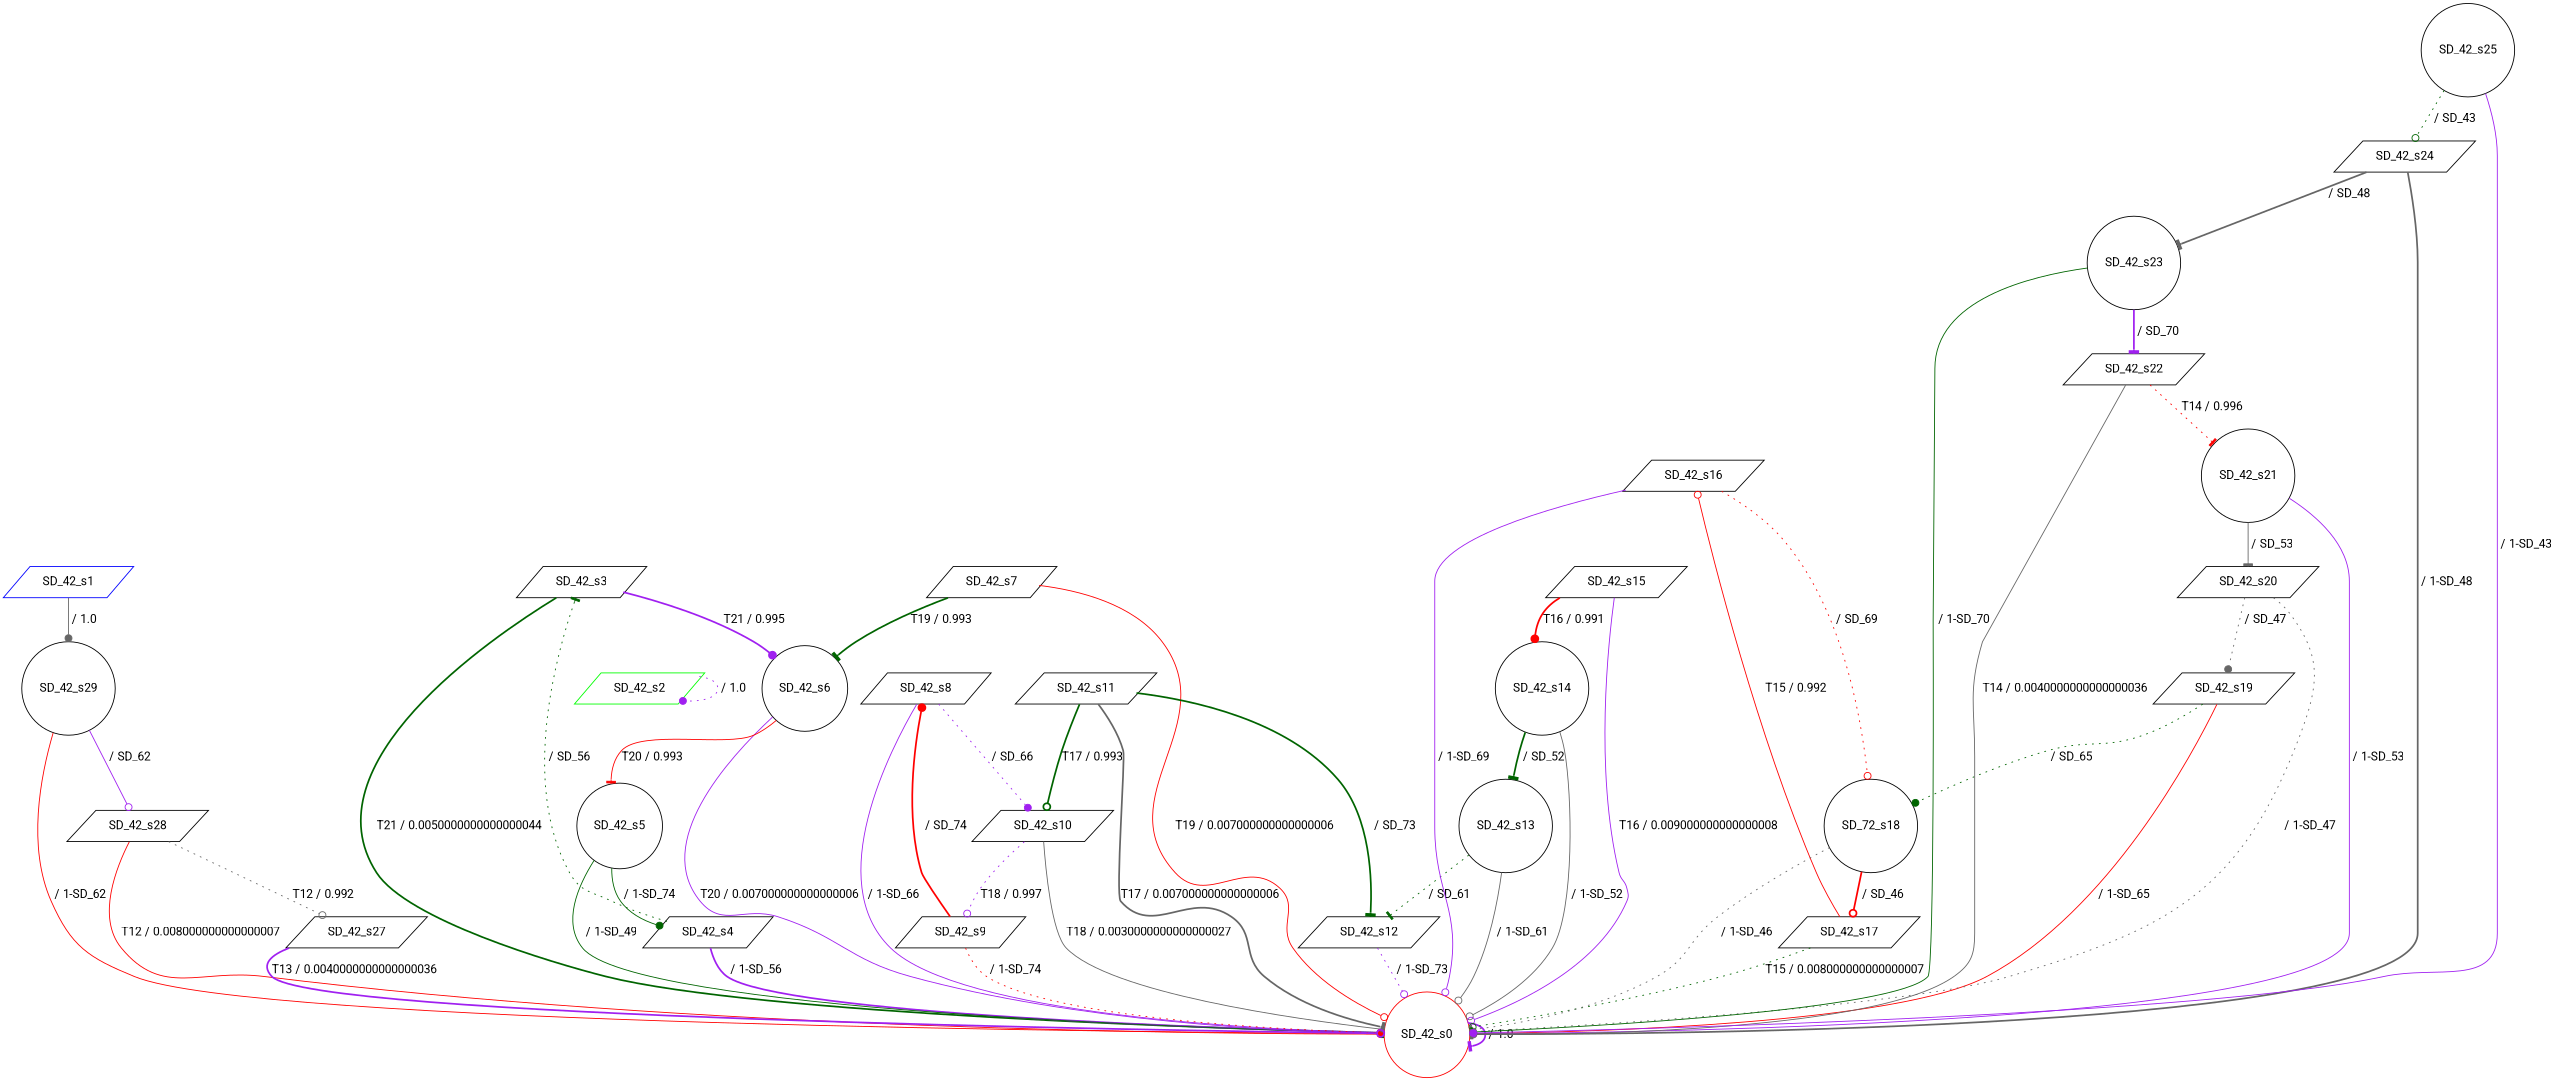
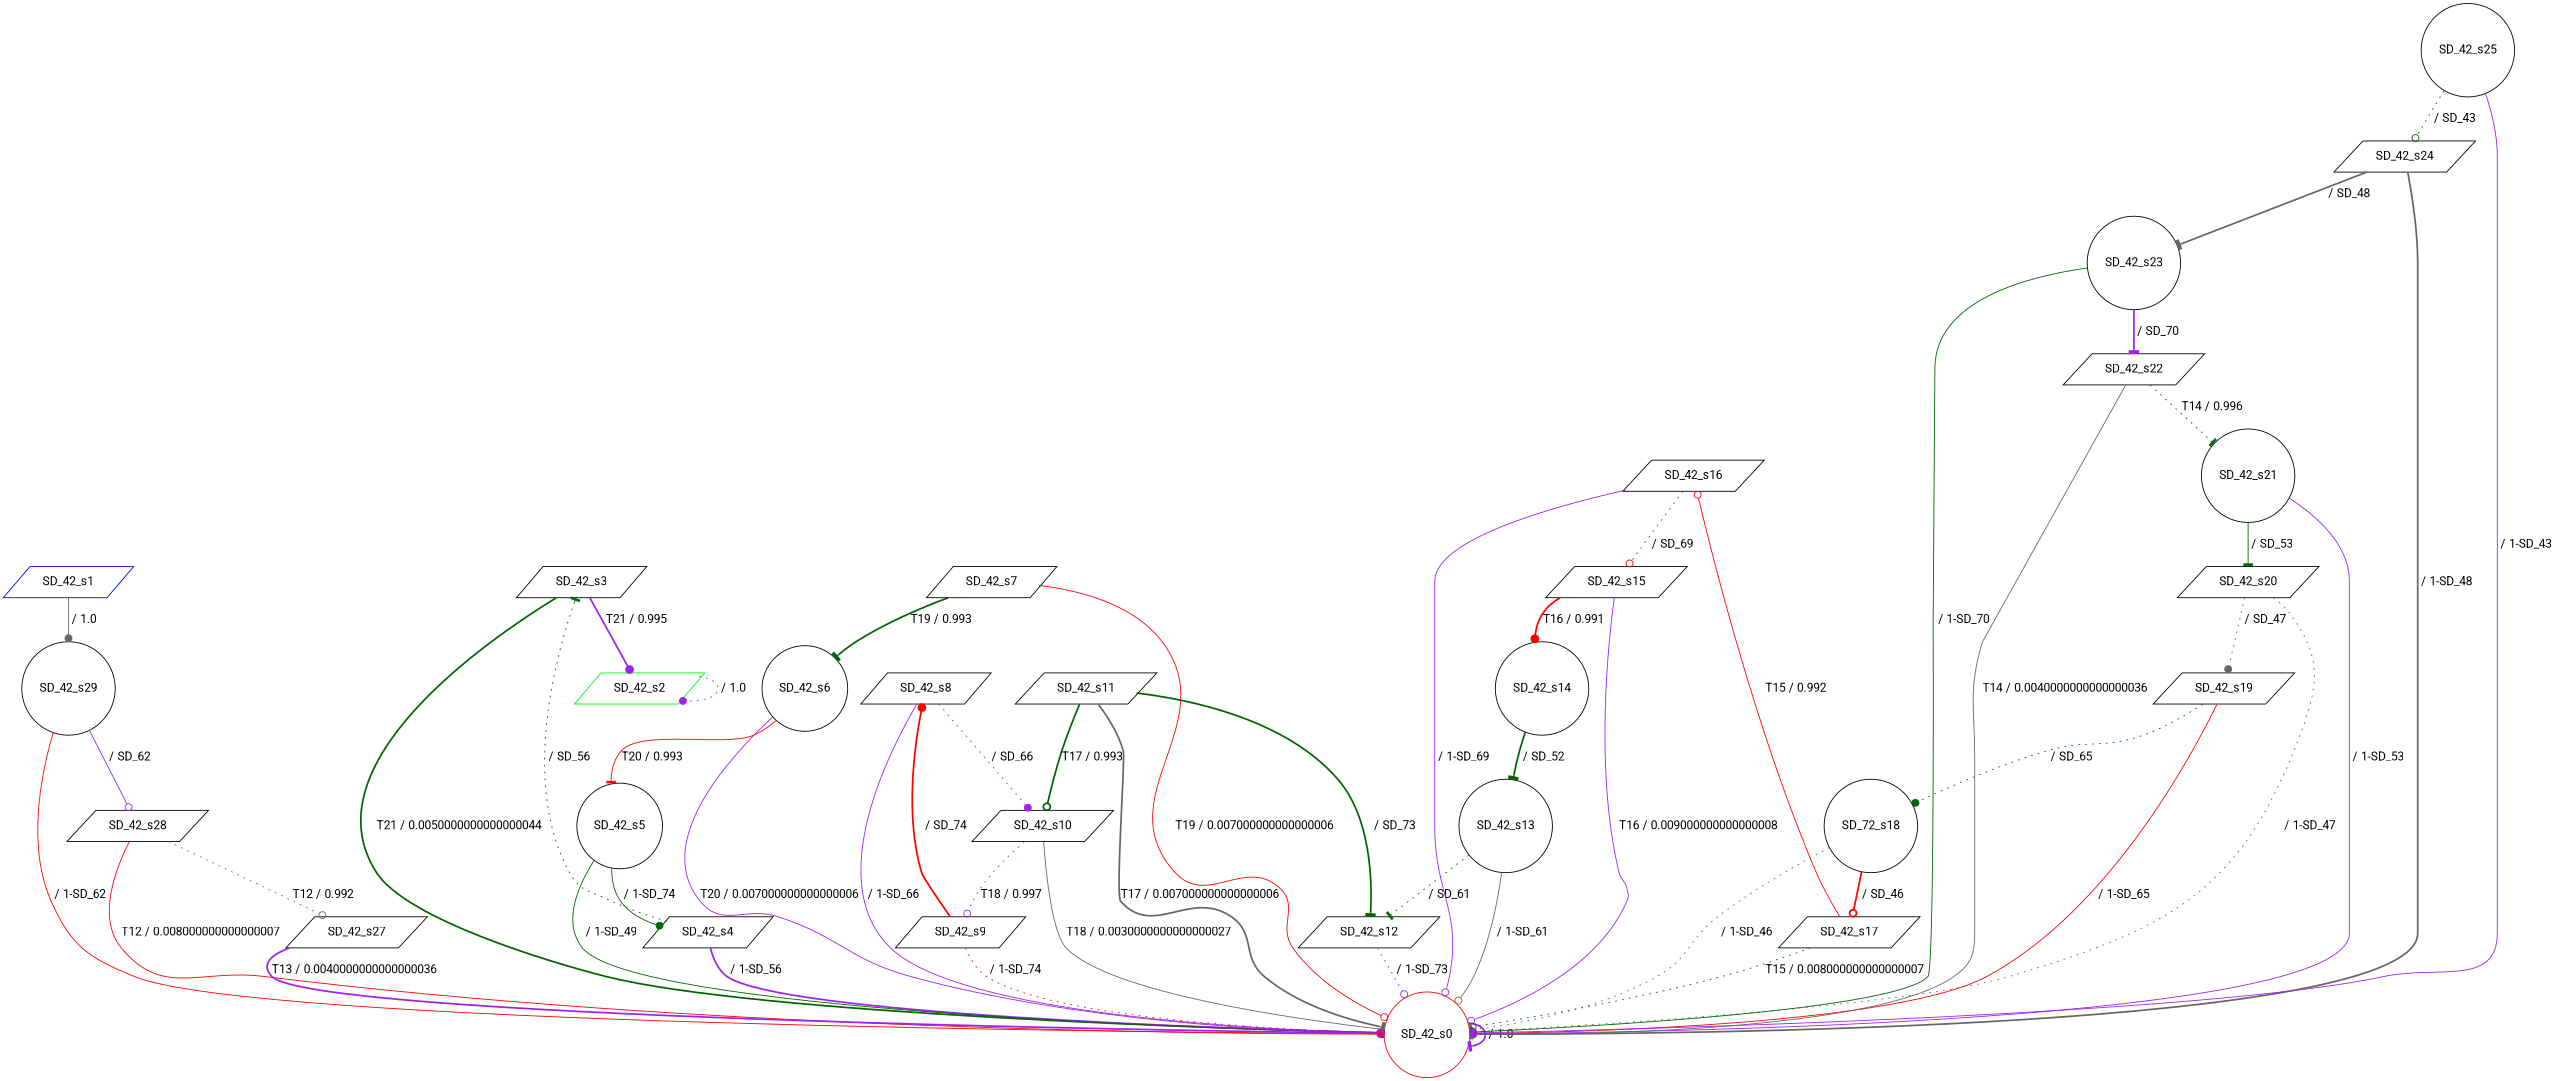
  digraph {
    fontname=Roboto
    node [fontname=Roboto shape=parallelogram]
    edge [arrowhead=odot color=purple fontname=Roboto style=solid]
    n1 [color=red label=SD_42_s0 shape=circle]
    n2 [color=blue label=SD_42_s1]
    n3 [label=SD_42_s29 shape=circle]
    n4 [label=SD_42_s28]
    n5 [color=green label=SD_42_s2]
    n6 [label=SD_42_s3]
    n7 [label=SD_42_s4]
    n8 [label=SD_42_s5 shape=circle]
    n9 [label=SD_42_s6 shape=circle]
    n10 [label=SD_42_s7]
    n11 [label=SD_42_s8]
    n12 [label=SD_42_s10]
    n13 [label=SD_42_s9]
    n14 [label=SD_42_s11]
    n15 [label=SD_42_s12]
    n16 [label=SD_42_s13 shape=circle]
    n17 [label=SD_42_s14 shape=circle]
    n18 [label=SD_42_s15]
    n19 [label=SD_42_s16]
    n20 [label=SD_42_s17]
    n21 [label=SD_72_s18 shape=circle]
    n22 [label=SD_42_s19]
    n23 [label=SD_42_s20]
    n24 [label=SD_42_s21 shape=circle]
    n25 [label=SD_42_s22]
    n26 [label=SD_42_s23 shape=circle]
    n27 [label=SD_42_s24]
    n28 [label=SD_42_s25 shape=circle]
    n29 [label=SD_42_s27]
    n1 -> n1 [arrowhead=tee label=" / 1.0" style=bold]
    n2 -> n3 [arrowhead=dot color=gray40 label=" / 1.0"]
    n3 -> n1 [color=red label=" / 1-SD_62"]
    n3 -> n4 [label=" / SD_62"]
    n4 -> n1 [arrowhead=dot color=red label="T12 / 0.008000000000000007"]
    n4 -> n29 [color=gray40 label="T12 / 0.992" style=dotted]
    n5 -> n5 [arrowhead=dot label=" / 1.0" style=dotted]
    n6 -> n1 [arrowhead=tee color=darkgreen label="T21 / 0.0050000000000000044" style=bold]
-   n6 -> n9 [arrowhead=dot label="T21 / 0.995" style=bold]
+   n6 -> n5 [arrowhead=dot label="T21 / 0.995" style=bold]
    n7 -> n1 [label=" / 1-SD_56" style=bold]
    n7 -> n6 [arrowhead=tee color=darkgreen label=" / SD_56" style=dotted]
    n8 -> n1 [arrowhead=tee color=darkgreen label=" / 1-SD_49"]
    n8 -> n7 [arrowhead=dot color=darkgreen label=" / 1-SD_74"]
    n9 -> n1 [label="T20 / 0.007000000000000006"]
    n9 -> n8 [arrowhead=tee color=red label="T20 / 0.993"]
    n10 -> n1 [color=red label="T19 / 0.007000000000000006"]
    n10 -> n9 [arrowhead=tee color=darkgreen label="T19 / 0.993" style=bold]
    n11 -> n1 [label=" / 1-SD_66"]
    n11 -> n12 [arrowhead=dot label=" / SD_66" style=dotted]
    n12 -> n1 [arrowhead=tee color=gray40 label="T18 / 0.0030000000000000027"]
    n12 -> n13 [label="T18 / 0.997" style=dotted]
    n13 -> n1 [arrowhead=dot color=red label=" / 1-SD_74" style=dotted]
    n13 -> n11 [arrowhead=dot color=red label=" / SD_74" style=bold]
    n14 -> n1 [arrowhead=tee color=gray40 label="T17 / 0.007000000000000006" style=bold]
    n14 -> n12 [color=darkgreen label="T17 / 0.993" style=bold]
    n14 -> n15 [arrowhead=tee color=darkgreen label=" / SD_73" style=bold]
    n15 -> n1 [label=" / 1-SD_73" style=dotted]
    n16 -> n1 [color=gray40 label=" / 1-SD_61"]
    n16 -> n15 [arrowhead=tee color=darkgreen label=" / SD_61" style=dotted]
-   n17 -> n1 [color=gray40 label=" / 1-SD_52"]
    n17 -> n16 [arrowhead=tee color=darkgreen label=" / SD_52" style=bold]
    n18 -> n1 [label="T16 / 0.009000000000000008"]
    n18 -> n17 [arrowhead=dot color=red label="T16 / 0.991" style=bold]
    n19 -> n1 [label=" / 1-SD_69"]
-   n19 -> n21 [color=red label=" / SD_69" style=dotted]
+   n19 -> n18 [color=red label=" / SD_69" style=dotted]
    n20 -> n1 [color=darkgreen label="T15 / 0.008000000000000007" style=dotted]
    n20 -> n19 [color=red label="T15 / 0.992"]
    n21 -> n1 [arrowhead=tee color=gray40 label=" / 1-SD_46" style=dotted]
    n21 -> n20 [color=red label=" / SD_46" style=bold]
    n22 -> n1 [arrowhead=dot color=red label=" / 1-SD_65"]
    n22 -> n21 [arrowhead=dot color=darkgreen label=" / SD_65" style=dotted]
    n23 -> n1 [arrowhead=dot color=gray40 label=" / 1-SD_47" style=dotted]
    n23 -> n22 [arrowhead=dot color=gray40 label=" / SD_47" style=dotted]
    n24 -> n1 [arrowhead=dot label=" / 1-SD_53"]
-   n24 -> n23 [arrowhead=tee color=gray40 label=" / SD_53"]
+   n24 -> n23 [arrowhead=tee color=darkgreen label=" / SD_53"]
    n25 -> n1 [color=gray40 label="T14 / 0.0040000000000000036"]
-   n25 -> n24 [arrowhead=tee color=red label="T14 / 0.996" style=dotted]
+   n25 -> n24 [arrowhead=tee color=darkgreen label="T14 / 0.996" style=dotted]
    n26 -> n1 [arrowhead=tee color=darkgreen label=" / 1-SD_70"]
    n26 -> n25 [arrowhead=tee label=" / SD_70" style=bold]
    n27 -> n1 [arrowhead=tee color=gray40 label=" / 1-SD_48" style=bold]
    n27 -> n26 [arrowhead=tee color=gray40 label=" / SD_48" style=bold]
    n28 -> n1 [arrowhead=dot label=" / 1-SD_43"]
    n28 -> n27 [color=darkgreen label=" / SD_43" style=dotted]
    n29 -> n1 [label="T13 / 0.0040000000000000036" style=bold]
  }
